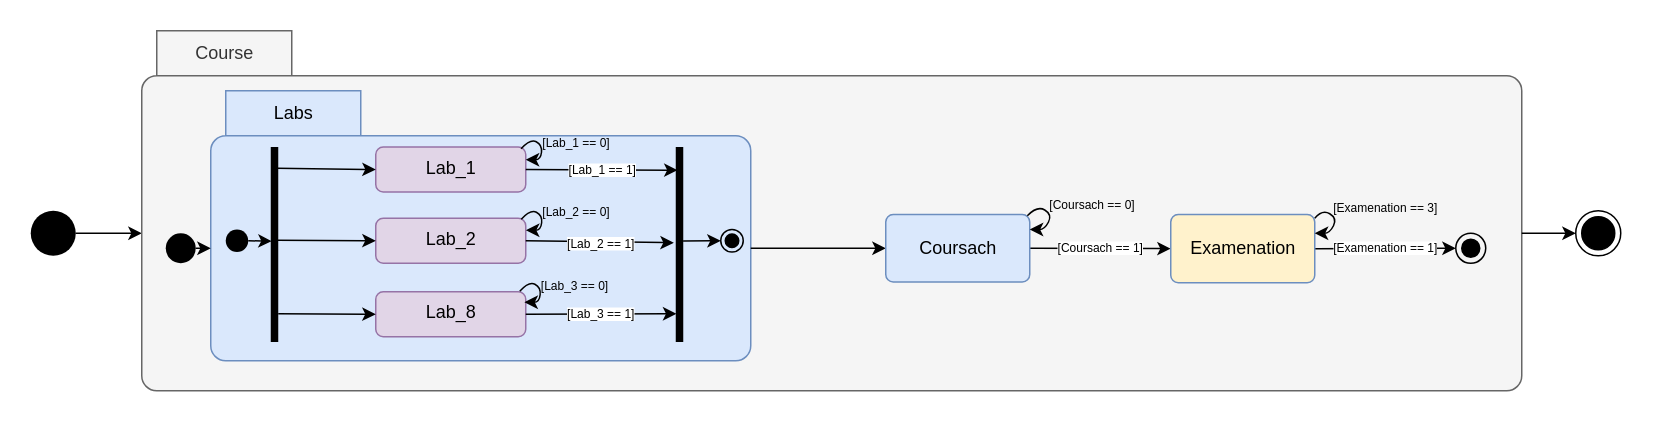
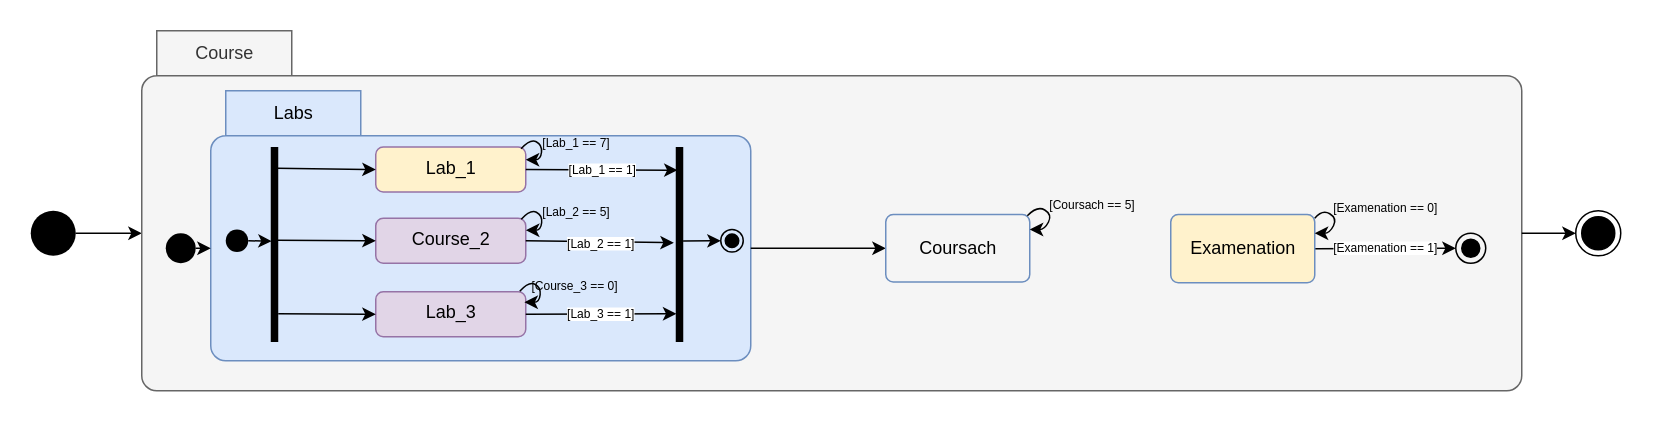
  <mxCell id="0" />
  <mxCell id="1" parent="0" />
  <mxCell id="2" style="edgeStyle=none;html=1;exitX=1;exitY=0.5;exitDx=0;exitDy=0;entryX=0;entryY=0;entryDx=0;entryDy=135;entryPerimeter=0;" parent="1" source="3" target="5" edge="1"><mxGeometry relative="1" as="geometry" /></mxCell>
  <mxCell id="3" value="" style="ellipse;fillColor=#000000;strokeColor=none;" parent="1" vertex="1"><mxGeometry x="20" y="140" width="30" height="30" as="geometry" /></mxCell>
  <mxCell id="4" value="" style="ellipse;html=1;shape=endState;fillColor=#000000;strokeColor=#000000;" parent="1" vertex="1"><mxGeometry x="1050" y="140" width="30" height="30" as="geometry" /></mxCell>
  <mxCell id="5" value="Course" style="shape=folder;align=center;verticalAlign=middle;fontStyle=0;tabWidth=100;tabHeight=30;tabPosition=left;html=1;boundedLbl=1;labelInHeader=1;rounded=1;absoluteArcSize=1;arcSize=10;fillColor=#f5f5f5;fontColor=#333333;strokeColor=#666666;" parent="1" vertex="1"><mxGeometry x="94" y="20" width="920" height="240" as="geometry" /></mxCell>
  <mxCell id="6" style="edgeStyle=none;html=1;exitX=0;exitY=0;exitDx=920.0;exitDy=135;exitPerimeter=0;entryX=0;entryY=0.5;entryDx=0;entryDy=0;" parent="1" source="5" target="4" edge="1"><mxGeometry relative="1" as="geometry" /></mxCell>
  <mxCell id="7" value="Labs" style="shape=folder;align=center;verticalAlign=middle;fontStyle=0;tabWidth=100;tabHeight=30;tabPosition=left;html=1;boundedLbl=1;labelInHeader=1;rounded=1;absoluteArcSize=1;arcSize=10;fillColor=#dae8fc;strokeColor=#6c8ebf;" parent="1" vertex="1"><mxGeometry x="140" y="60" width="360" height="180" as="geometry" /></mxCell>
  <mxCell id="8" style="edgeStyle=none;html=1;exitX=0;exitY=0;exitDx=360;exitDy=105;exitPerimeter=0;entryX=0;entryY=0.5;entryDx=0;entryDy=0;" parent="1" source="7" target="10" edge="1"><mxGeometry relative="1" as="geometry" /></mxCell>
- <mxCell id="9" value="[Coursach == 1]" style="edgeStyle=none;html=1;exitX=1;exitY=0.5;exitDx=0;exitDy=0;entryX=0;entryY=0.5;entryDx=0;entryDy=0;fontSize=8;" parent="1" source="10" target="12" edge="1"><mxGeometry relative="1" as="geometry" /></mxCell>
- <mxCell id="10" value="Coursach" style="html=1;align=center;verticalAlign=middle;rounded=1;absoluteArcSize=1;arcSize=10;dashed=0;fillColor=#dae8fc;strokeColor=#6c8ebf;" parent="1" vertex="1"><mxGeometry x="590" y="142.5" width="96" height="45" as="geometry" /></mxCell>
+ <mxCell id="10" value="Coursach" style="html=1;align=center;verticalAlign=middle;rounded=1;absoluteArcSize=1;arcSize=10;dashed=0;fillColor=#f5f5f5;strokeColor=#6c8ebf;" parent="1" vertex="1"><mxGeometry x="590" y="142.5" width="96" height="45" as="geometry" /></mxCell>
  <mxCell id="11" value="[Examenation == 1]" style="edgeStyle=none;html=1;exitX=1;exitY=0.5;exitDx=0;exitDy=0;entryX=0;entryY=0.5;entryDx=0;entryDy=0;fontSize=8;" parent="1" source="12" target="15" edge="1"><mxGeometry relative="1" as="geometry" /></mxCell>
  <mxCell id="12" value="Examenation" style="html=1;align=center;verticalAlign=middle;rounded=1;absoluteArcSize=1;arcSize=10;dashed=0;fillColor=#fff2cc;strokeColor=#6c8ebf;" parent="1" vertex="1"><mxGeometry x="780" y="142.5" width="96" height="45.5" as="geometry" /></mxCell>
  <mxCell id="13" style="edgeStyle=none;html=1;exitX=1;exitY=0.5;exitDx=0;exitDy=0;entryX=0;entryY=0;entryDx=0;entryDy=105;entryPerimeter=0;" parent="1" source="14" target="7" edge="1"><mxGeometry relative="1" as="geometry" /></mxCell>
  <mxCell id="14" value="" style="ellipse;fillColor=#000000;strokeColor=none;" parent="1" vertex="1"><mxGeometry x="110" y="155" width="20" height="20" as="geometry" /></mxCell>
  <mxCell id="15" value="" style="ellipse;html=1;shape=endState;fillColor=#000000;strokeColor=#000000;" parent="1" vertex="1"><mxGeometry x="970" y="155" width="20" height="20" as="geometry" /></mxCell>
- <mxCell id="16" value="Lab_1" style="html=1;align=center;verticalAlign=top;rounded=1;absoluteArcSize=1;arcSize=10;dashed=0;fillColor=#e1d5e7;strokeColor=#9673a6;" parent="1" vertex="1"><mxGeometry x="250" y="97.5" width="100" height="30" as="geometry" /></mxCell>
+ <mxCell id="16" value="Lab_1" style="html=1;align=center;verticalAlign=top;rounded=1;absoluteArcSize=1;arcSize=10;dashed=0;fillColor=#fff2cc;strokeColor=#9673a6;" parent="1" vertex="1"><mxGeometry x="250" y="97.5" width="100" height="30" as="geometry" /></mxCell>
  <mxCell id="17" style="edgeStyle=none;html=1;exitX=1;exitY=0.5;exitDx=0;exitDy=0;entryX=0.13;entryY=0.483;entryDx=0;entryDy=0;entryPerimeter=0;" parent="1" source="18" target="22" edge="1"><mxGeometry relative="1" as="geometry" /></mxCell>
  <mxCell id="18" value="" style="ellipse;fillColor=#000000;strokeColor=none;" parent="1" vertex="1"><mxGeometry x="150" y="152.5" width="15" height="15" as="geometry" /></mxCell>
- <mxCell id="19" value="Lab_2" style="html=1;align=center;verticalAlign=top;rounded=1;absoluteArcSize=1;arcSize=10;dashed=0;fillColor=#e1d5e7;strokeColor=#9673a6;" parent="1" vertex="1"><mxGeometry x="250" y="145" width="100" height="30" as="geometry" /></mxCell>
- <mxCell id="20" value="Lab_8" style="html=1;align=center;verticalAlign=top;rounded=1;absoluteArcSize=1;arcSize=10;dashed=0;fillColor=#e1d5e7;strokeColor=#9673a6;" parent="1" vertex="1"><mxGeometry x="250" y="194" width="100" height="30" as="geometry" /></mxCell>
+ <mxCell id="19" value="Course_2" style="html=1;align=center;verticalAlign=top;rounded=1;absoluteArcSize=1;arcSize=10;dashed=0;fillColor=#e1d5e7;strokeColor=#9673a6;" parent="1" vertex="1"><mxGeometry x="250" y="145" width="100" height="30" as="geometry" /></mxCell>
+ <mxCell id="20" value="Lab_3" style="html=1;align=center;verticalAlign=top;rounded=1;absoluteArcSize=1;arcSize=10;dashed=0;fillColor=#e1d5e7;strokeColor=#9673a6;" parent="1" vertex="1"><mxGeometry x="250" y="194" width="100" height="30" as="geometry" /></mxCell>
  <mxCell id="21" value="" style="ellipse;html=1;shape=endState;fillColor=#000000;strokeColor=#000000;" parent="1" vertex="1"><mxGeometry x="480" y="152.5" width="15" height="15" as="geometry" /></mxCell>
  <mxCell id="22" value="" style="html=1;points=[];perimeter=orthogonalPerimeter;fillColor=#000000;strokeColor=none;" parent="1" vertex="1"><mxGeometry x="180" y="97.5" width="5" height="130" as="geometry" /></mxCell>
  <mxCell id="23" style="edgeStyle=none;html=1;entryX=0;entryY=0.5;entryDx=0;entryDy=0;exitX=0.978;exitY=0.482;exitDx=0;exitDy=0;exitPerimeter=0;" parent="1" source="24" target="21" edge="1"><mxGeometry relative="1" as="geometry" /></mxCell>
  <mxCell id="24" value="" style="html=1;points=[];perimeter=orthogonalPerimeter;fillColor=#000000;strokeColor=none;" parent="1" vertex="1"><mxGeometry x="450" y="97.5" width="5" height="130" as="geometry" /></mxCell>
  <mxCell id="25" style="edgeStyle=none;html=1;exitX=0.8;exitY=0.109;exitDx=0;exitDy=0;exitPerimeter=0;entryX=0;entryY=0.5;entryDx=0;entryDy=0;" parent="1" source="22" target="16" edge="1"><mxGeometry relative="1" as="geometry"><mxPoint x="200" y="112.16" as="sourcePoint" /><mxPoint x="220" y="112" as="targetPoint" /></mxGeometry></mxCell>
  <mxCell id="26" style="edgeStyle=none;html=1;exitX=0.8;exitY=0.109;exitDx=0;exitDy=0;exitPerimeter=0;entryX=0;entryY=0.5;entryDx=0;entryDy=0;" parent="1" target="19" edge="1"><mxGeometry relative="1" as="geometry"><mxPoint x="184" y="159.66" as="sourcePoint" /><mxPoint x="220" y="159.99" as="targetPoint" /></mxGeometry></mxCell>
  <mxCell id="27" style="edgeStyle=none;html=1;exitX=0.8;exitY=0.109;exitDx=0;exitDy=0;exitPerimeter=0;entryX=0;entryY=0.5;entryDx=0;entryDy=0;" parent="1" target="20" edge="1"><mxGeometry relative="1" as="geometry"><mxPoint x="185" y="208.66" as="sourcePoint" /><mxPoint x="221" y="208.99" as="targetPoint" /></mxGeometry></mxCell>
  <mxCell id="28" value="[Lab_1 == 1]" style="edgeStyle=none;html=1;exitX=1;exitY=0.5;exitDx=0;exitDy=0;entryX=0.248;entryY=0.119;entryDx=0;entryDy=0;entryPerimeter=0;fontSize=8;" parent="1" source="16" target="24" edge="1"><mxGeometry relative="1" as="geometry"><mxPoint x="320" y="112.16" as="sourcePoint" /><mxPoint x="356" y="112.49" as="targetPoint" /></mxGeometry></mxCell>
  <mxCell id="29" value="[Lab_2 == 1]" style="edgeStyle=none;html=1;exitX=1;exitY=0.5;exitDx=0;exitDy=0;entryX=-0.257;entryY=0.491;entryDx=0;entryDy=0;entryPerimeter=0;fontSize=8;" parent="1" source="19" target="24" edge="1"><mxGeometry x="0.013" y="-1" relative="1" as="geometry"><mxPoint x="320" y="159.59" as="sourcePoint" /><mxPoint x="361.24" y="160.4" as="targetPoint" /><mxPoint as="offset" /></mxGeometry></mxCell>
  <mxCell id="30" value="[Lab_3 == 1]" style="edgeStyle=none;html=1;exitX=1;exitY=0.5;exitDx=0;exitDy=0;entryX=0.086;entryY=0.855;entryDx=0;entryDy=0;entryPerimeter=0;fontSize=8;" parent="1" source="20" target="24" edge="1"><mxGeometry relative="1" as="geometry"><mxPoint x="320" y="208.59" as="sourcePoint" /><mxPoint x="361.24" y="209.4" as="targetPoint" /></mxGeometry></mxCell>
  <mxCell id="31" value="" style="curved=1;endArrow=classic;html=1;exitX=0.969;exitY=0.04;exitDx=0;exitDy=0;exitPerimeter=0;" parent="1" source="16" edge="1"><mxGeometry width="50" height="50" relative="1" as="geometry"><mxPoint x="350" y="96" as="sourcePoint" /><mxPoint x="350" y="106" as="targetPoint" /><Array as="points"><mxPoint x="353" y="92" /><mxPoint x="361" y="96" /><mxPoint x="360" y="106" /></Array></mxGeometry></mxCell>
  <mxCell id="32" value="" style="curved=1;endArrow=classic;html=1;exitX=0.969;exitY=0.04;exitDx=0;exitDy=0;exitPerimeter=0;" parent="1" edge="1"><mxGeometry width="50" height="50" relative="1" as="geometry"><mxPoint x="347" y="145.7" as="sourcePoint" /><mxPoint x="350.1" y="153" as="targetPoint" /><Array as="points"><mxPoint x="353.1" y="139" /><mxPoint x="361.1" y="143" /><mxPoint x="360.1" y="153" /></Array></mxGeometry></mxCell>
  <mxCell id="33" value="" style="curved=1;endArrow=classic;html=1;exitX=0.969;exitY=0.04;exitDx=0;exitDy=0;exitPerimeter=0;" parent="1" edge="1"><mxGeometry width="50" height="50" relative="1" as="geometry"><mxPoint x="346" y="193.7" as="sourcePoint" /><mxPoint x="349.1" y="201" as="targetPoint" /><Array as="points"><mxPoint x="352.1" y="187" /><mxPoint x="360.1" y="191" /><mxPoint x="359.1" y="201" /></Array></mxGeometry></mxCell>
  <mxCell id="34" value="" style="curved=1;endArrow=classic;html=1;exitX=0.983;exitY=0.019;exitDx=0;exitDy=0;exitPerimeter=0;" parent="1" source="10" edge="1"><mxGeometry width="50" height="50" relative="1" as="geometry"><mxPoint x="686" y="142.5" as="sourcePoint" /><mxPoint x="686" y="152.5" as="targetPoint" /><Array as="points"><mxPoint x="691" y="136.5" /><mxPoint x="701" y="142.5" /><mxPoint x="696" y="152.5" /></Array></mxGeometry></mxCell>
  <mxCell id="35" value="" style="curved=1;endArrow=classic;html=1;" parent="1" edge="1"><mxGeometry width="50" height="50" relative="1" as="geometry"><mxPoint x="876" y="145" as="sourcePoint" /><mxPoint x="876" y="155" as="targetPoint" /><Array as="points"><mxPoint x="881" y="139" /><mxPoint x="891" y="145" /><mxPoint x="886" y="155" /></Array></mxGeometry></mxCell>
- <mxCell id="36" value="[Lab_1 == 0]" style="text;html=1;strokeColor=none;fillColor=none;align=center;verticalAlign=middle;whiteSpace=wrap;rounded=0;fontSize=8;" parent="1" vertex="1"><mxGeometry x="354" y="90" width="60" height="10" as="geometry" /></mxCell>
- <mxCell id="37" value="[Lab_2 == 0]" style="text;html=1;strokeColor=none;fillColor=none;align=center;verticalAlign=middle;whiteSpace=wrap;rounded=0;fontSize=8;" parent="1" vertex="1"><mxGeometry x="354" y="126" width="60" height="30" as="geometry" /></mxCell>
- <mxCell id="38" value="[Lab_3 == 0]" style="text;html=1;strokeColor=none;fillColor=none;align=center;verticalAlign=middle;whiteSpace=wrap;rounded=0;fontSize=8;" parent="1" vertex="1"><mxGeometry x="353" y="175" width="60" height="30" as="geometry" /></mxCell>
- <mxCell id="39" value="[Coursach == 0]" style="text;html=1;strokeColor=none;fillColor=none;align=center;verticalAlign=middle;whiteSpace=wrap;rounded=0;fontSize=8;" vertex="1" parent="1"><mxGeometry x="698" y="131" width="60" height="10" as="geometry" /></mxCell>
- <mxCell id="40" value="[Examenation == 3]" style="text;html=1;strokeColor=none;fillColor=none;align=center;verticalAlign=middle;whiteSpace=wrap;rounded=0;fontSize=8;" vertex="1" parent="1"><mxGeometry x="884" y="133" width="79" height="10" as="geometry" /></mxCell>
+ <mxCell id="36" value="[Lab_1 == 7]" style="text;html=1;strokeColor=none;fillColor=none;align=center;verticalAlign=middle;whiteSpace=wrap;rounded=0;fontSize=8;" parent="1" vertex="1"><mxGeometry x="354" y="90" width="60" height="10" as="geometry" /></mxCell>
+ <mxCell id="37" value="[Lab_2 == 5]" style="text;html=1;strokeColor=none;fillColor=none;align=center;verticalAlign=middle;whiteSpace=wrap;rounded=0;fontSize=8;" parent="1" vertex="1"><mxGeometry x="354" y="126" width="60" height="30" as="geometry" /></mxCell>
+ <mxCell id="38" value="[Course_3 == 0]" style="text;html=1;strokeColor=none;fillColor=none;align=center;verticalAlign=middle;whiteSpace=wrap;rounded=0;fontSize=8;" parent="1" vertex="1"><mxGeometry x="353" y="175" width="60" height="30" as="geometry" /></mxCell>
+ <mxCell id="39" value="[Coursach == 5]" style="text;html=1;strokeColor=none;fillColor=none;align=center;verticalAlign=middle;whiteSpace=wrap;rounded=0;fontSize=8;" vertex="1" parent="1"><mxGeometry x="698" y="131" width="60" height="10" as="geometry" /></mxCell>
+ <mxCell id="40" value="[Examenation == 0]" style="text;html=1;strokeColor=none;fillColor=none;align=center;verticalAlign=middle;whiteSpace=wrap;rounded=0;fontSize=8;" vertex="1" parent="1"><mxGeometry x="884" y="133" width="79" height="10" as="geometry" /></mxCell>
